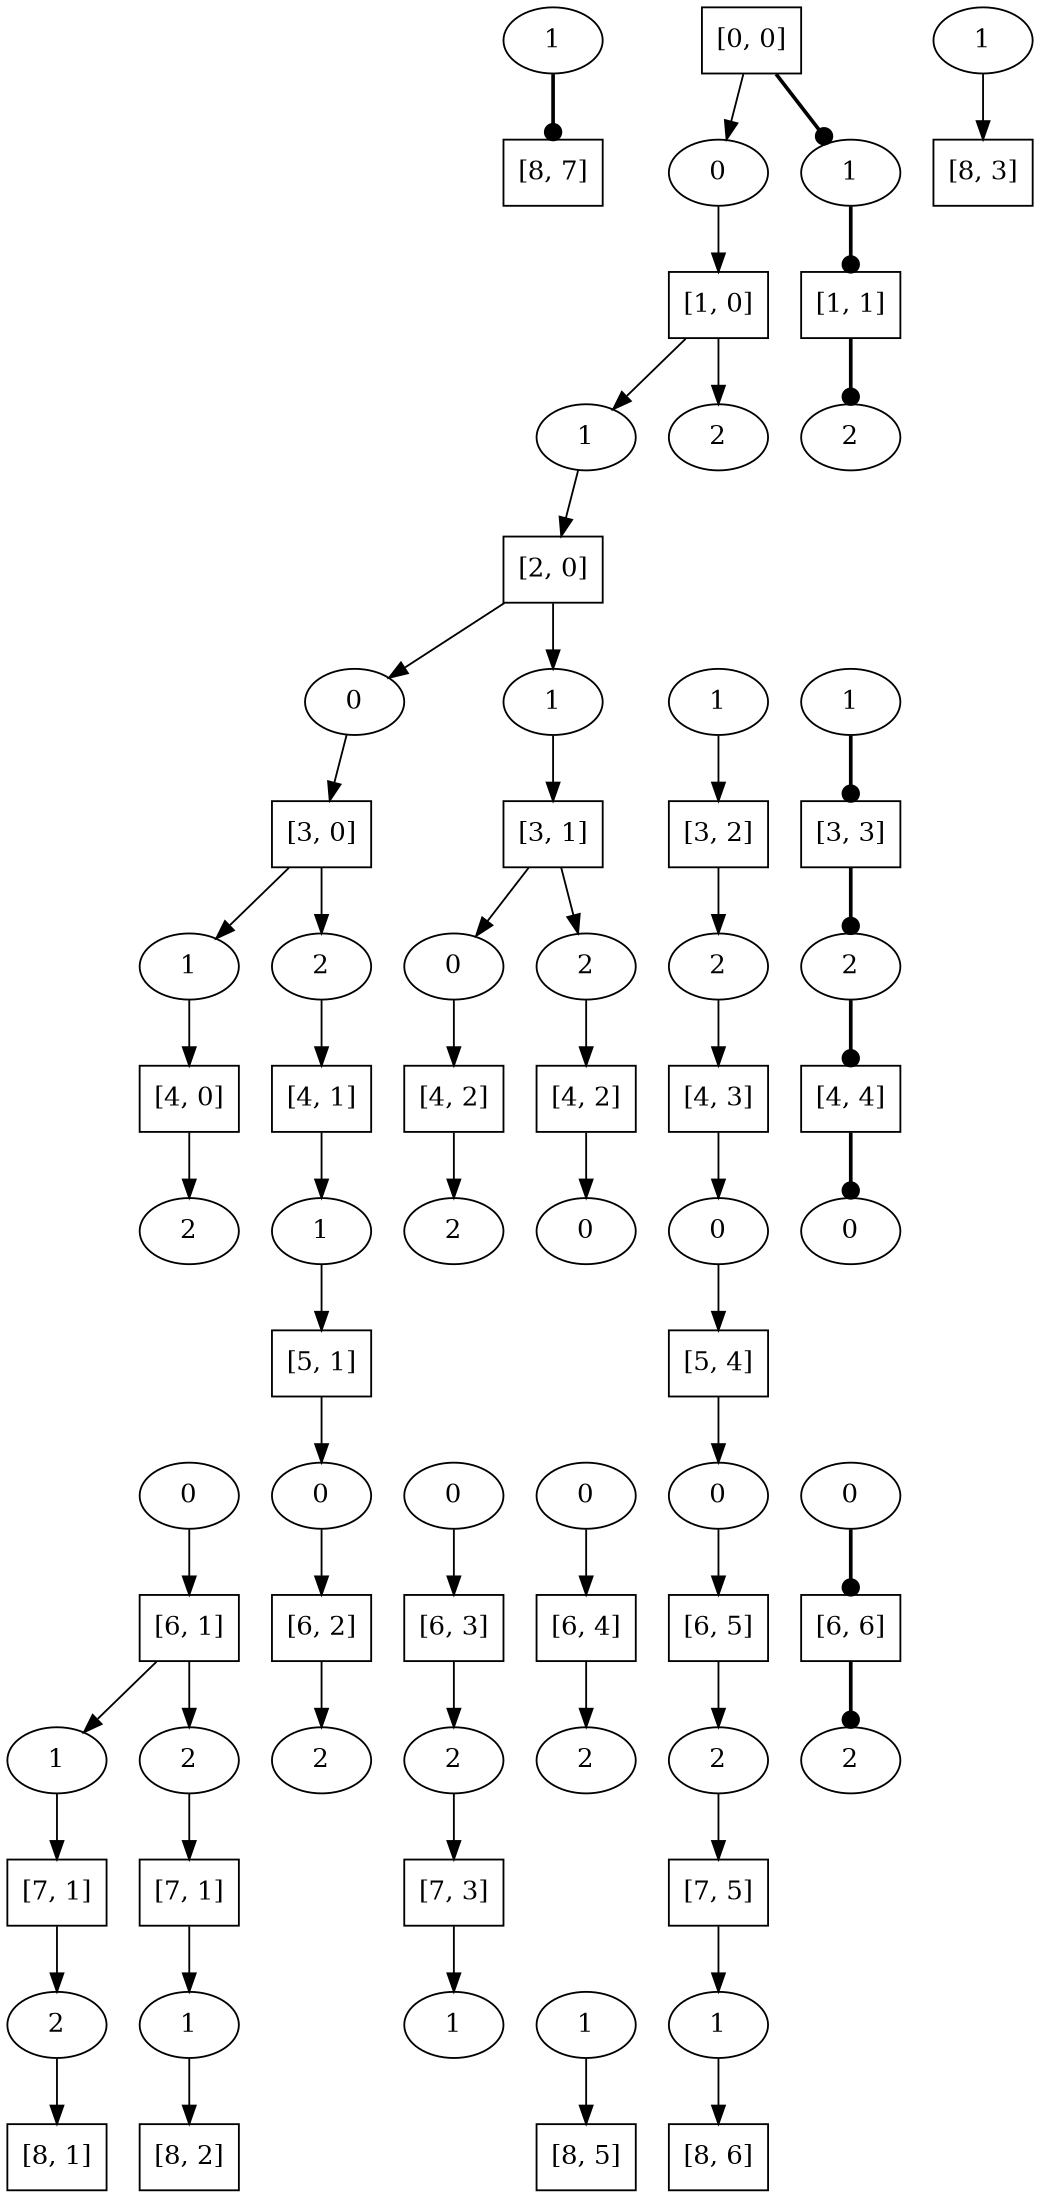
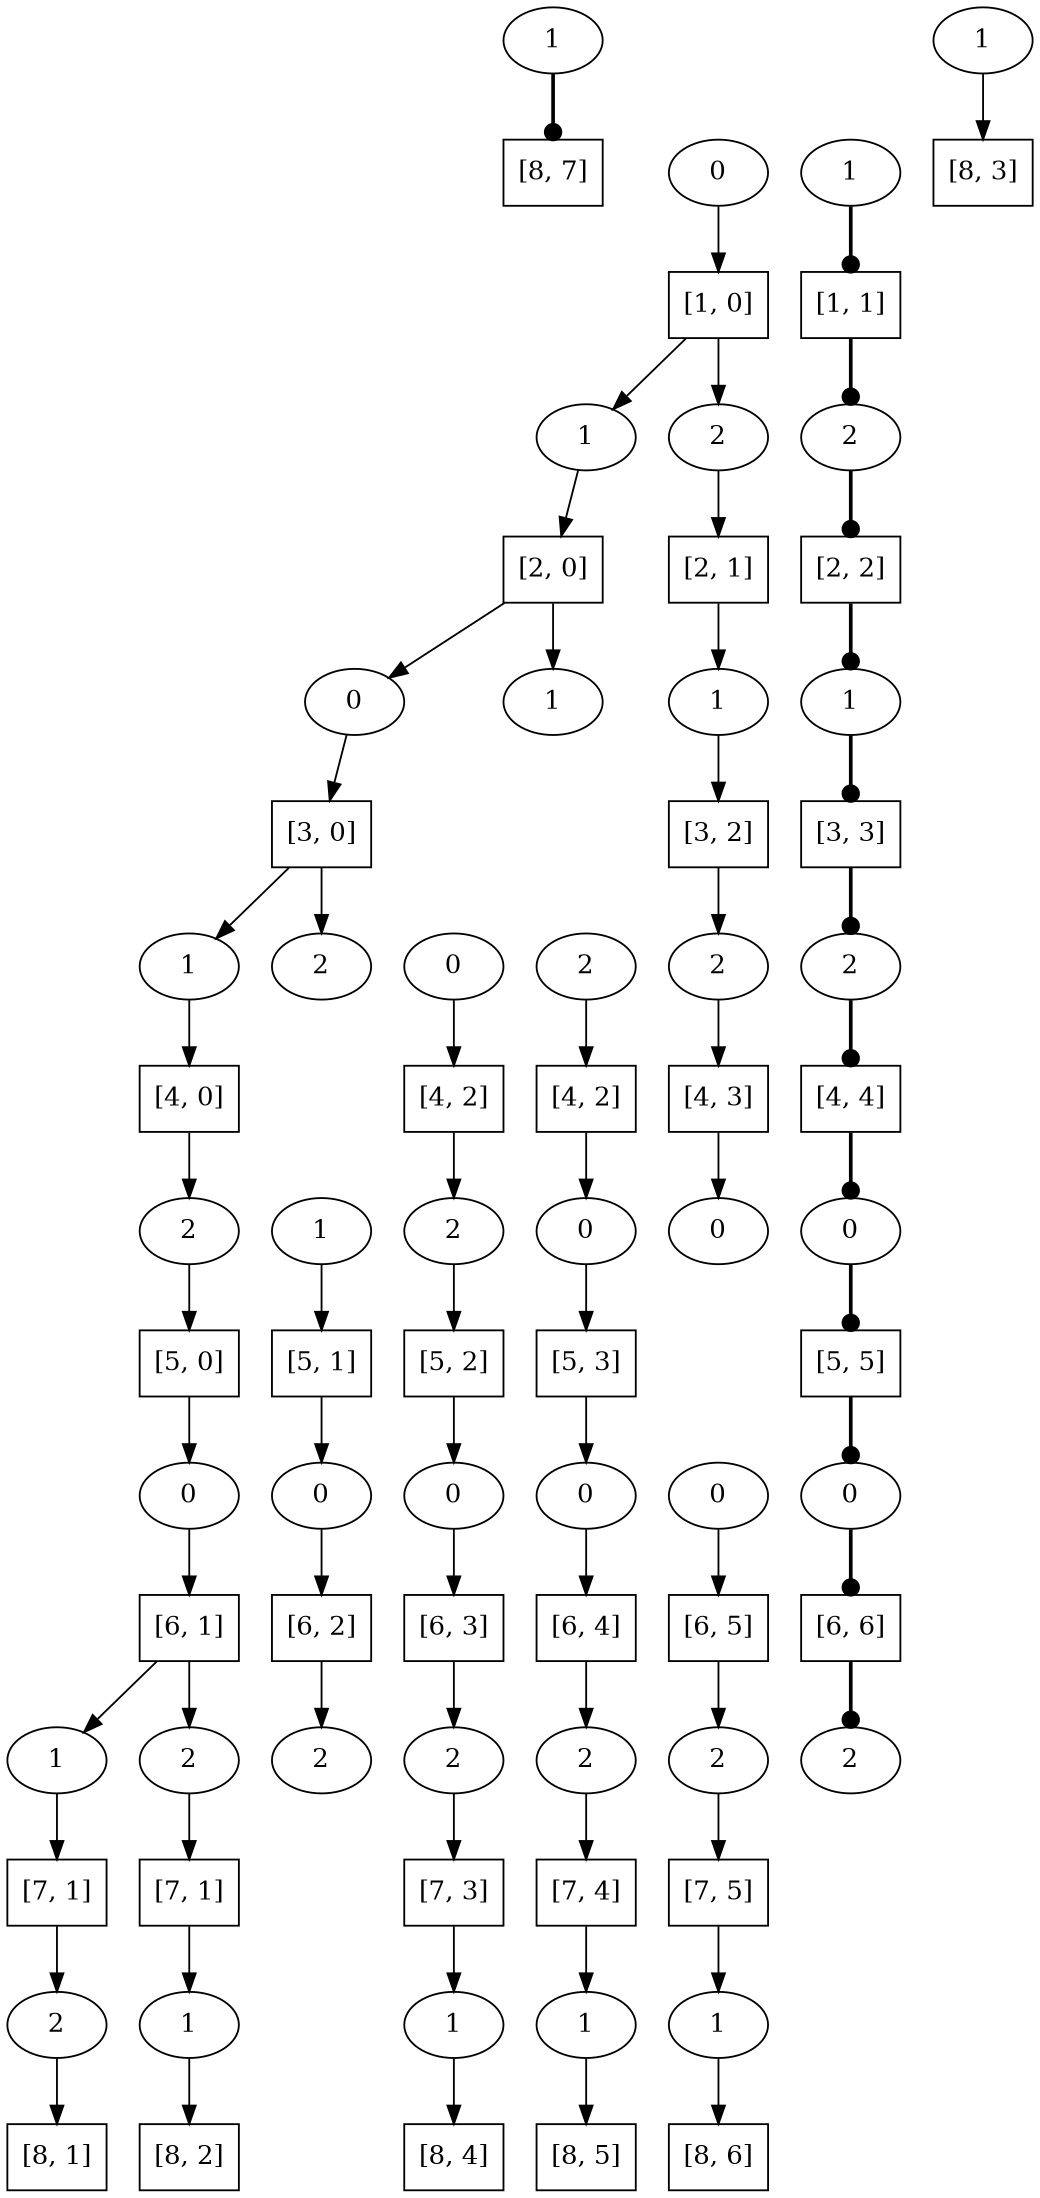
  digraph {
    n1 [label="[8, 7]" shape=box]
-   n2 [label="[5, 4]" shape=box]
    n3 [label=0]
    n4 [label="[6, 5]" shape=box]
    n5 [label=2]
    n6 [label="[7, 5]" shape=box]
    n7 [label="[4, 3]" shape=box]
    n8 [label=0]
    n9 [label=1]
    n10 [label="[8, 6]" shape=box]
    n11 [label="[8, 2]" shape=box]
    n12 [label="[1, 1]" shape=box]
    n13 [label=2]
+   n14 [label="[2, 2]" shape=box]
    n15 [label=1]
    n16 [label="[3, 3]" shape=box]
    n17 [label=1]
    n18 [label="[8, 3]" shape=box]
    n19 [label="[6, 3]" shape=box]
    n20 [label=2]
    n21 [label="[7, 3]" shape=box]
    n22 [label=1]
+   n23 [label="[8, 4]" shape=box]
+   n24 [label="[5, 2]" shape=box]
    n25 [label=0]
+   n26 [label="[2, 1]" shape=box]
    n27 [label=1]
    n28 [label="[3, 2]" shape=box]
    n29 [label=2]
    n30 [label=1]
    n31 [label="[8, 1]" shape=box]
    n32 [label="[7, 1]" shape=box]
    n33 [label=1]
    n34 [label="[5, 1]" shape=box]
    n35 [label=0]
    n36 [label="[6, 2]" shape=box]
    n37 [label=2]
    n38 [label="[8, 5]" shape=box]
    n39 [label="[4, 2]" shape=box]
    n40 [label=2]
-   n41 [label="[3, 1]" shape=box]
    n42 [label=0]
    n43 [label=2]
    n44 [label="[4, 2]" shape=box]
    n45 [label=0]
-   n47 [label="[4, 1]" shape=box]
+   n46 [label="[5, 3]" shape=box]
    n48 [label=1]
    n49 [label=2]
    n50 [label="[4, 4]" shape=box]
    n51 [label=0]
-   n53 [label="[0, 0]" shape=box]
+   n52 [label="[5, 5]" shape=box]
    n54 [label=0]
    n55 [label=1]
    n56 [label="[1, 0]" shape=box]
    n57 [label=1]
    n58 [label=2]
    n59 [label="[2, 0]" shape=box]
    n60 [label=0]
    n61 [label="[6, 6]" shape=box]
    n62 [label=2]
+   n63 [label="[5, 0]" shape=box]
    n64 [label=0]
    n65 [label="[6, 1]" shape=box]
    n66 [label=1]
    n67 [label=2]
    n68 [label="[7, 1]" shape=box]
    n69 [label=2]
    n70 [label=0]
    n71 [label=1]
    n72 [label="[3, 0]" shape=box]
    n73 [label=1]
    n74 [label=2]
    n75 [label="[4, 0]" shape=box]
+   n76 [label="[7, 4]" shape=box]
    n77 [label=1]
    n78 [label=2]
    n79 [label=0]
    n80 [label="[6, 4]" shape=box]
    n81 [label=2]
-   n2 -> n3
    n3 -> n4
    n4 -> n5
    n5 -> n6
    n6 -> n9
    n7 -> n8
-   n8 -> n2
    n9 -> n10
    n12 -> n13 [arrowhead=dot style=bold]
+   n13 -> n14 [arrowhead=dot style=bold]
+   n14 -> n15 [arrowhead=dot style=bold]
    n15 -> n16 [arrowhead=dot style=bold]
    n16 -> n49 [arrowhead=dot style=bold]
    n17 -> n18
    n19 -> n20
    n20 -> n21
    n21 -> n22
+   n22 -> n23
+   n24 -> n25
    n25 -> n19
+   n26 -> n27
    n27 -> n28
    n28 -> n29
    n29 -> n7
    n30 -> n1 [arrowhead=dot style=bold]
    n32 -> n33
    n33 -> n11
    n34 -> n35
    n35 -> n36
    n36 -> n37
    n39 -> n40
-   n41 -> n42
-   n41 -> n43
+   n40 -> n24
    n42 -> n39
    n43 -> n44
    n44 -> n45
-   n47 -> n48
+   n45 -> n46
+   n46 -> n79
    n48 -> n34
    n49 -> n50 [arrowhead=dot style=bold]
    n50 -> n51 [arrowhead=dot style=bold]
-   n53 -> n54
-   n53 -> n55 [arrowhead=dot style=bold]
+   n51 -> n52 [arrowhead=dot style=bold]
+   n52 -> n60 [arrowhead=dot style=bold]
    n54 -> n56
    n55 -> n12 [arrowhead=dot style=bold]
    n56 -> n57
    n56 -> n58
    n57 -> n59
+   n58 -> n26
    n59 -> n70
    n59 -> n71
    n60 -> n61 [arrowhead=dot style=bold]
    n61 -> n62 [arrowhead=dot style=bold]
+   n63 -> n64
    n64 -> n65
    n65 -> n66
    n65 -> n67
    n66 -> n68
    n67 -> n32
    n68 -> n69
    n69 -> n31
    n70 -> n72
-   n71 -> n41
    n72 -> n73
    n72 -> n74
    n73 -> n75
-   n74 -> n47
    n75 -> n78
+   n76 -> n77
    n77 -> n38
+   n78 -> n63
    n79 -> n80
    n80 -> n81
+   n81 -> n76
  }
